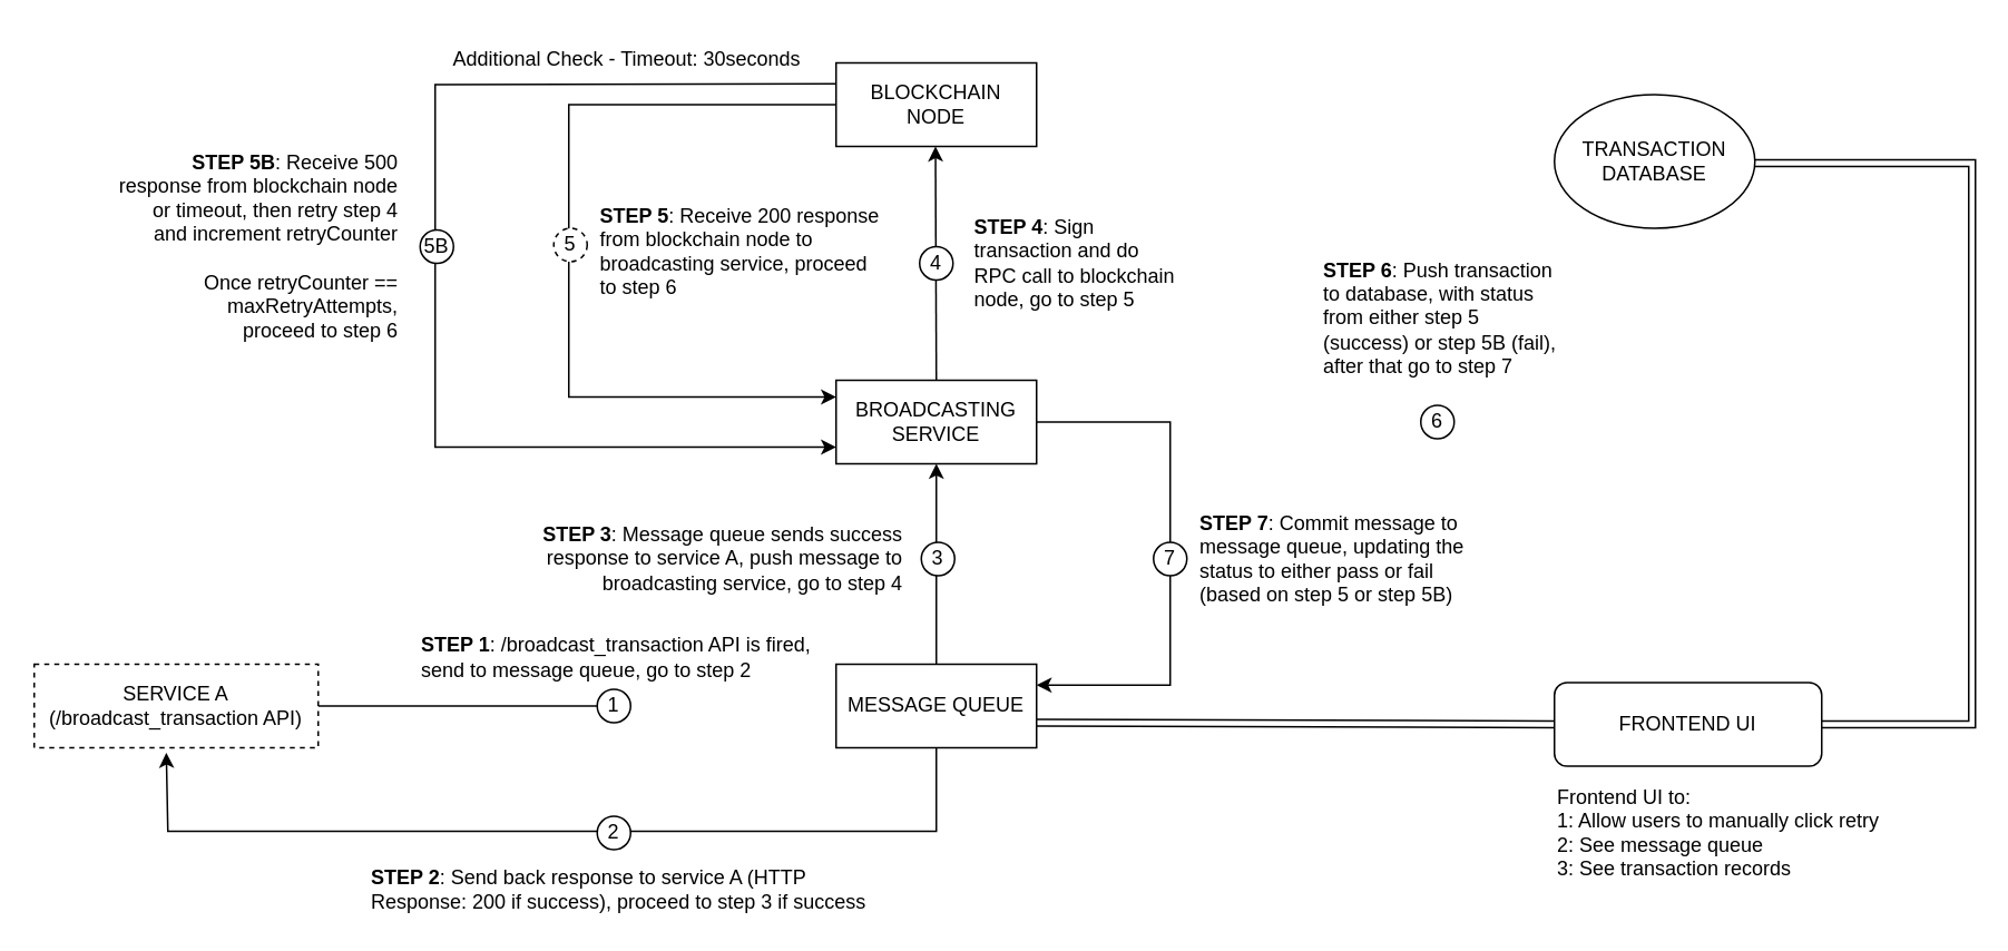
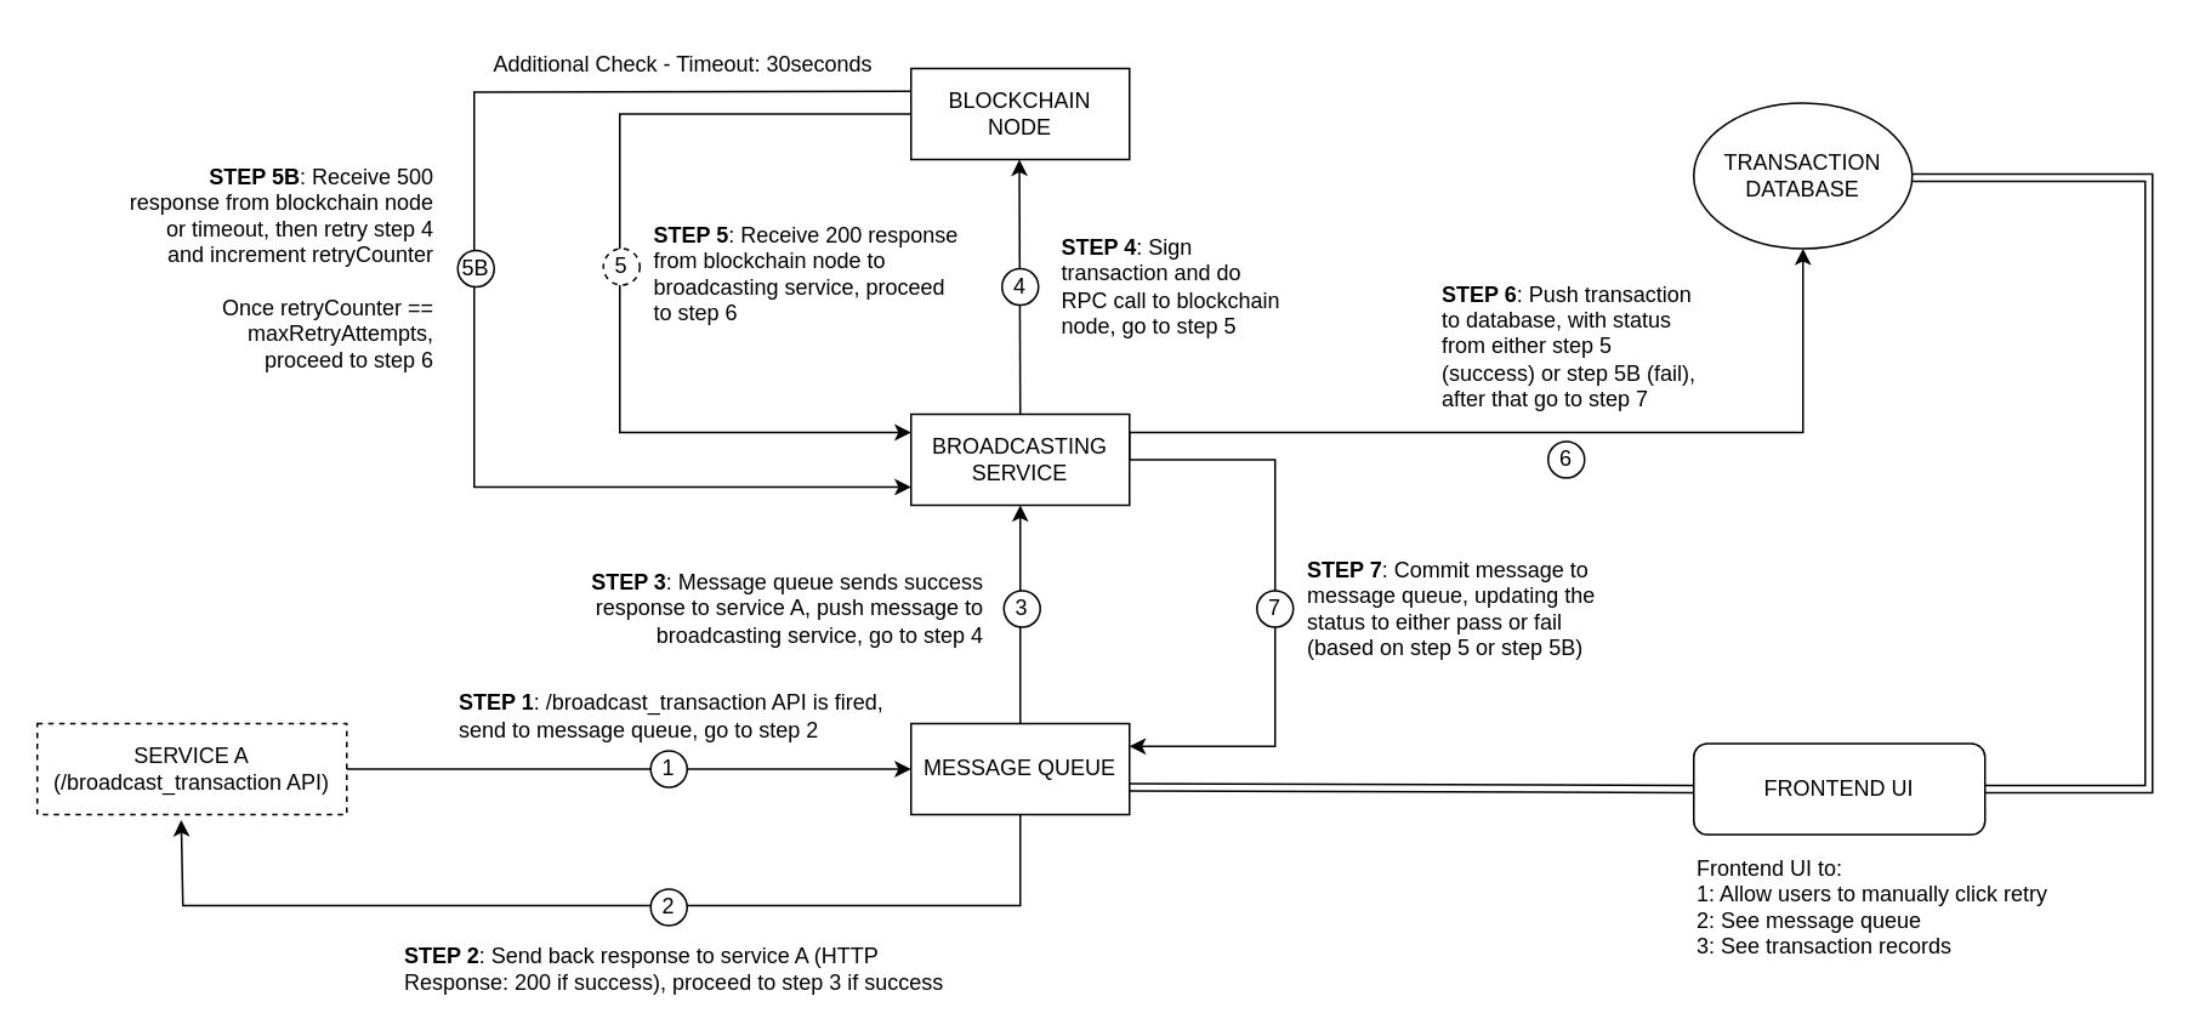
  <mxCell id="0" />
  <mxCell id="1" parent="0" />
  <mxCell id="2" value="SERVICE A&lt;br&gt;(/broadcast_transaction API)" style="rounded=0;whiteSpace=wrap;html=1;dashed=1;" vertex="1" parent="1"><mxGeometry x="20" y="397" width="170" height="50" as="geometry" /></mxCell>
  <mxCell id="3" value="MESSAGE QUEUE" style="rounded=0;whiteSpace=wrap;html=1;" vertex="1" parent="1"><mxGeometry x="500" y="397" width="120" height="50" as="geometry" /></mxCell>
+ <mxCell id="4" style="edgeStyle=orthogonalEdgeStyle;rounded=0;orthogonalLoop=1;jettySize=auto;html=1;exitX=1;exitY=0.5;exitDx=0;exitDy=0;entryX=0.5;entryY=1;entryDx=0;entryDy=0;" edge="1" parent="1" source="6" target="8"><mxGeometry relative="1" as="geometry"><Array as="points"><mxPoint x="620" y="237" /><mxPoint x="990" y="237" /></Array></mxGeometry></mxCell>
  <mxCell id="5" style="edgeStyle=orthogonalEdgeStyle;rounded=0;orthogonalLoop=1;jettySize=auto;html=1;entryX=1;entryY=0.25;entryDx=0;entryDy=0;" edge="1" parent="1" source="6" target="3"><mxGeometry relative="1" as="geometry"><mxPoint x="870" y="407" as="targetPoint" /><Array as="points"><mxPoint x="700" y="252" /><mxPoint x="700" y="410" /></Array></mxGeometry></mxCell>
  <mxCell id="6" value="BROADCASTING SERVICE" style="rounded=0;whiteSpace=wrap;html=1;" vertex="1" parent="1"><mxGeometry x="500" y="227" width="120" height="50" as="geometry" /></mxCell>
  <mxCell id="7" value="&lt;div&gt;BLOCKCHAIN&lt;/div&gt;&lt;div&gt;NODE&lt;/div&gt;" style="rounded=0;whiteSpace=wrap;html=1;" vertex="1" parent="1"><mxGeometry x="500" y="37" width="120" height="50" as="geometry" /></mxCell>
  <mxCell id="8" value="&lt;div&gt;TRANSACTION&lt;/div&gt;&lt;div&gt;DATABASE&lt;/div&gt;" style="ellipse;whiteSpace=wrap;html=1;" vertex="1" parent="1"><mxGeometry x="930" y="56" width="120" height="80" as="geometry" /></mxCell>
  <mxCell id="9" value="FRONTEND UI" style="rounded=1;whiteSpace=wrap;html=1;" vertex="1" parent="1"><mxGeometry x="930" y="408" width="160" height="50" as="geometry" /></mxCell>
+ <mxCell id="10" value="" style="endArrow=classic;html=1;rounded=0;entryX=0;entryY=0.5;entryDx=0;entryDy=0;exitX=1;exitY=0.5;exitDx=0;exitDy=0;startArrow=none;" edge="1" parent="1" source="24" target="3"><mxGeometry width="50" height="50" relative="1" as="geometry"><mxPoint x="420" y="421.5" as="sourcePoint" /><mxPoint x="490" y="422" as="targetPoint" /></mxGeometry></mxCell>
  <mxCell id="11" value="" style="endArrow=classic;html=1;rounded=0;exitX=0.5;exitY=1;exitDx=0;exitDy=0;entryX=0.465;entryY=1.06;entryDx=0;entryDy=0;entryPerimeter=0;" edge="1" parent="1" source="3" target="2"><mxGeometry width="50" height="50" relative="1" as="geometry"><mxPoint x="560" y="497" as="sourcePoint" /><mxPoint x="340" y="447" as="targetPoint" /><Array as="points"><mxPoint x="560" y="497" /><mxPoint y="497" x="100" /></Array></mxGeometry></mxCell>
  <mxCell id="12" value="2" style="ellipse;whiteSpace=wrap;html=1;direction=south;" vertex="1" parent="1"><mxGeometry x="357" y="488" width="20" height="20" as="geometry" /></mxCell>
  <mxCell id="13" value="&lt;b&gt;STEP 2&lt;/b&gt;: Send back response to service A (HTTP Response: 200 if success), proceed to step 3 if success" style="text;html=1;strokeColor=none;fillColor=none;align=left;verticalAlign=middle;whiteSpace=wrap;rounded=0;" vertex="1" parent="1"><mxGeometry x="220" y="517" width="317" height="30" as="geometry" /></mxCell>
  <mxCell id="14" value="" style="endArrow=classic;html=1;rounded=0;entryX=0.5;entryY=1;entryDx=0;entryDy=0;" edge="1" parent="1" target="6"><mxGeometry width="50" height="50" relative="1" as="geometry"><mxPoint x="560" y="397" as="sourcePoint" /><mxPoint x="610" y="347" as="targetPoint" /></mxGeometry></mxCell>
  <mxCell id="15" value="3" style="ellipse;whiteSpace=wrap;html=1;" vertex="1" parent="1"><mxGeometry x="551" y="324" width="20" height="20" as="geometry" /></mxCell>
  <mxCell id="16" value="" style="endArrow=classic;html=1;rounded=0;" edge="1" parent="1"><mxGeometry width="50" height="50" relative="1" as="geometry"><mxPoint x="560" y="227" as="sourcePoint" /><mxPoint x="559.5" y="87" as="targetPoint" /></mxGeometry></mxCell>
  <mxCell id="17" value="4" style="ellipse;whiteSpace=wrap;html=1;" vertex="1" parent="1"><mxGeometry x="550" y="147" width="20" height="20" as="geometry" /></mxCell>
  <mxCell id="18" value="&lt;div align=&quot;left&quot;&gt;&lt;b&gt;STEP 4&lt;/b&gt;: Sign transaction and do RPC call to blockchain node, go to step 5&lt;br&gt;&lt;/div&gt;" style="text;html=1;strokeColor=none;fillColor=none;align=left;verticalAlign=middle;whiteSpace=wrap;rounded=0;" vertex="1" parent="1"><mxGeometry x="581" y="124.5" width="129" height="65" as="geometry" /></mxCell>
  <mxCell id="19" value="&lt;div align=&quot;left&quot;&gt;&lt;b&gt;STEP 1&lt;/b&gt;: /broadcast_transaction API is fired, send to message queue, go to step 2&lt;br&gt;&lt;/div&gt;" style="text;html=1;strokeColor=none;fillColor=none;align=left;verticalAlign=middle;whiteSpace=wrap;rounded=0;" vertex="1" parent="1"><mxGeometry x="250" y="378" width="240" height="30" as="geometry" /></mxCell>
  <mxCell id="20" value="&lt;div align=&quot;right&quot;&gt;&lt;b&gt;STEP 3&lt;/b&gt;: Message queue sends success response to service A, push message to broadcasting service, go to step 4&lt;br&gt;&lt;/div&gt;" style="text;html=1;strokeColor=none;fillColor=none;align=right;verticalAlign=middle;whiteSpace=wrap;rounded=0;" vertex="1" parent="1"><mxGeometry x="320" y="311.5" width="222" height="45" as="geometry" /></mxCell>
  <mxCell id="21" value="" style="endArrow=classic;html=1;rounded=0;exitX=0;exitY=0.5;exitDx=0;exitDy=0;" edge="1" parent="1" source="7"><mxGeometry width="50" height="50" relative="1" as="geometry"><mxPoint x="460.95" y="57" as="sourcePoint" /><mxPoint x="500" y="237" as="targetPoint" /><Array as="points"><mxPoint x="340" y="62" /><mxPoint x="340" y="237" /></Array></mxGeometry></mxCell>
  <mxCell id="22" value="5" style="ellipse;whiteSpace=wrap;html=1;dashed=1;" vertex="1" parent="1"><mxGeometry x="331" y="136" width="20" height="20" as="geometry" /></mxCell>
  <mxCell id="23" value="&lt;div&gt;&lt;b&gt;STEP 5&lt;/b&gt;: Receive 200 response from blockchain node to broadcasting service, proceed to step 6&lt;br&gt;&lt;/div&gt;" style="text;html=1;strokeColor=none;fillColor=none;align=left;verticalAlign=middle;whiteSpace=wrap;rounded=0;" vertex="1" parent="1"><mxGeometry x="357" y="112" width="170" height="75" as="geometry" /></mxCell>
  <mxCell id="24" value="1" style="ellipse;whiteSpace=wrap;html=1;" vertex="1" parent="1"><mxGeometry x="357" y="412" width="20" height="20" as="geometry" /></mxCell>
  <mxCell id="25" value="" style="endArrow=none;html=1;rounded=0;entryX=0;entryY=0.5;entryDx=0;entryDy=0;exitX=1;exitY=0.5;exitDx=0;exitDy=0;" edge="1" parent="1" source="2" target="24"><mxGeometry width="50" height="50" relative="1" as="geometry"><mxPoint x="270" y="422" as="sourcePoint" /><mxPoint x="500" y="422" as="targetPoint" /></mxGeometry></mxCell>
  <mxCell id="26" value="" style="endArrow=classic;html=1;rounded=0;exitX=0;exitY=0.25;exitDx=0;exitDy=0;" edge="1" parent="1" source="7"><mxGeometry width="50" height="50" relative="1" as="geometry"><mxPoint x="456" y="49.5" as="sourcePoint" /><mxPoint x="500" y="267" as="targetPoint" /><Array as="points"><mxPoint x="260" y="50" /><mxPoint x="260" y="267" /></Array></mxGeometry></mxCell>
  <mxCell id="27" value="5B" style="ellipse;whiteSpace=wrap;html=1;" vertex="1" parent="1"><mxGeometry x="251" y="137" width="20" height="20" as="geometry" /></mxCell>
  <mxCell id="28" value="&lt;div align=&quot;right&quot;&gt;&lt;b&gt;STEP 5B&lt;/b&gt;: Receive 500 response from blockchain node or timeout, then retry step 4 and increment retryCounter&lt;/div&gt;&lt;div align=&quot;right&quot;&gt;&amp;nbsp;&lt;br&gt;&lt;/div&gt;&lt;div align=&quot;right&quot;&gt;Once retryCounter == maxRetryAttempts, &lt;br&gt;&lt;/div&gt;&lt;div align=&quot;right&quot;&gt;proceed to step 6&lt;/div&gt;" style="text;html=1;strokeColor=none;fillColor=none;align=right;verticalAlign=middle;whiteSpace=wrap;rounded=0;" vertex="1" parent="1"><mxGeometry x="70" y="77" width="170" height="140" as="geometry" /></mxCell>
  <mxCell id="29" value="6" style="ellipse;whiteSpace=wrap;html=1;" vertex="1" parent="1"><mxGeometry x="850" y="242" width="20" height="20" as="geometry" /></mxCell>
  <mxCell id="30" value="&lt;div align=&quot;left&quot;&gt;&lt;b&gt;STEP 6&lt;/b&gt;: Push transaction to database, with status from either step 5 (success) or step 5B (fail), after that go to step 7&lt;br&gt;&lt;/div&gt;" style="text;html=1;strokeColor=none;fillColor=none;align=left;verticalAlign=middle;whiteSpace=wrap;rounded=0;" vertex="1" parent="1"><mxGeometry x="790" y="157" width="150" height="65" as="geometry" /></mxCell>
  <mxCell id="31" value="&lt;div align=&quot;left&quot;&gt;&lt;b&gt;STEP 7&lt;/b&gt;: Commit message to message queue, updating the status to either pass or fail (based on step 5 or step 5B)&lt;br&gt;&lt;/div&gt;" style="text;html=1;strokeColor=none;fillColor=none;align=left;verticalAlign=middle;whiteSpace=wrap;rounded=0;" vertex="1" parent="1"><mxGeometry x="716" y="301" width="170" height="65" as="geometry" /></mxCell>
  <mxCell id="32" value="7" style="ellipse;whiteSpace=wrap;html=1;" vertex="1" parent="1"><mxGeometry x="690" y="324" width="20" height="20" as="geometry" /></mxCell>
  <mxCell id="33" value="" style="shape=link;html=1;strokeColor=default;rounded=0;entryX=1;entryY=0.5;entryDx=0;entryDy=0;" edge="1" parent="1" target="9"><mxGeometry width="50" height="50" relative="1" as="geometry"><mxPoint x="1050" y="97" as="sourcePoint" /><mxPoint x="1180" y="427" as="targetPoint" /><Array as="points"><mxPoint x="1180" y="97" /><mxPoint x="1180" y="433" /></Array></mxGeometry></mxCell>
  <mxCell id="34" value="" style="shape=link;html=1;rounded=0;strokeColor=default;entryX=0;entryY=0.5;entryDx=0;entryDy=0;" edge="1" parent="1" target="9"><mxGeometry width="100" relative="1" as="geometry"><mxPoint x="620" y="432" as="sourcePoint" /><mxPoint x="720" y="432" as="targetPoint" /></mxGeometry></mxCell>
  <mxCell id="35" value="&lt;div&gt;Frontend UI to: &lt;br&gt;1: Allow users to manually click retry&lt;/div&gt;&lt;div&gt;2: See message queue&lt;/div&gt;&lt;div&gt;3: See transaction records&lt;/div&gt;" style="text;html=1;strokeColor=none;fillColor=none;align=left;verticalAlign=middle;whiteSpace=wrap;rounded=0;" vertex="1" parent="1"><mxGeometry x="930" y="465.5" width="210" height="65" as="geometry" /></mxCell>
  <mxCell id="36" value="Additional Check - Timeout: 30seconds" style="text;html=1;strokeColor=none;fillColor=none;align=center;verticalAlign=middle;whiteSpace=wrap;rounded=0;" vertex="1" parent="1"><mxGeometry x="260" y="20" width="230" height="30" as="geometry" /></mxCell>
